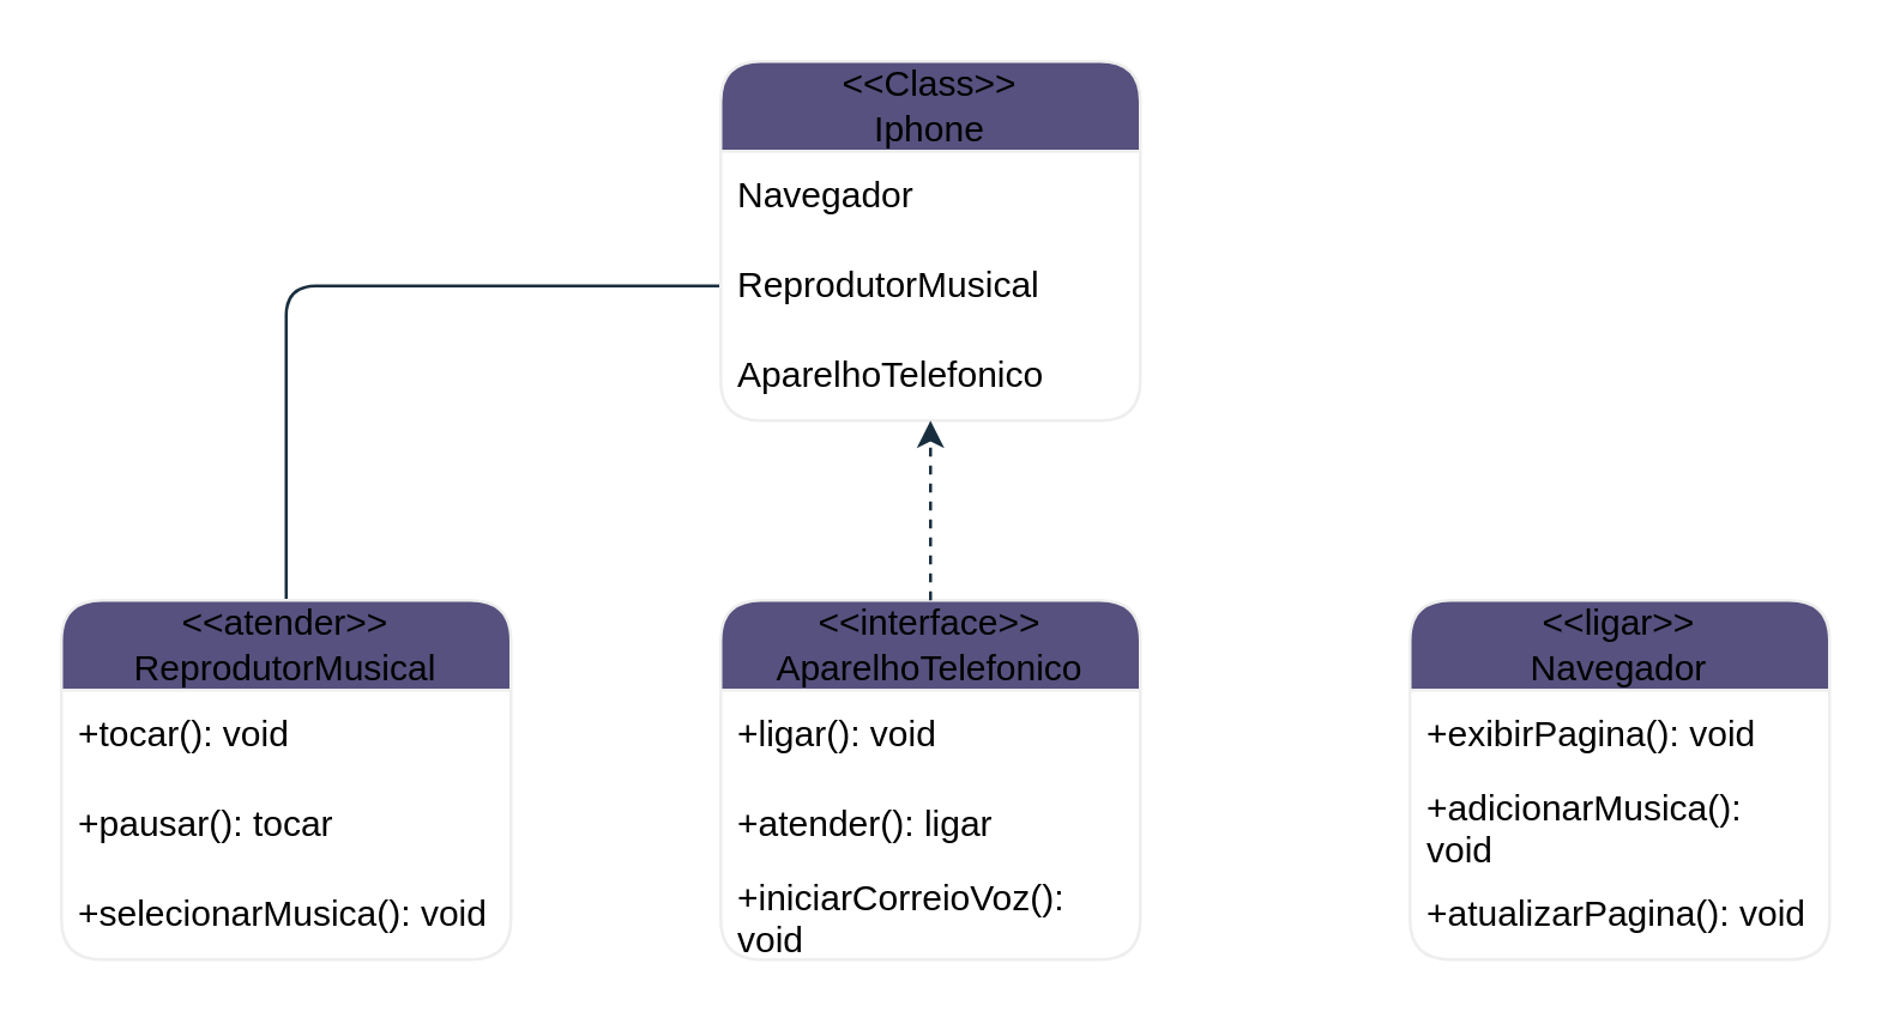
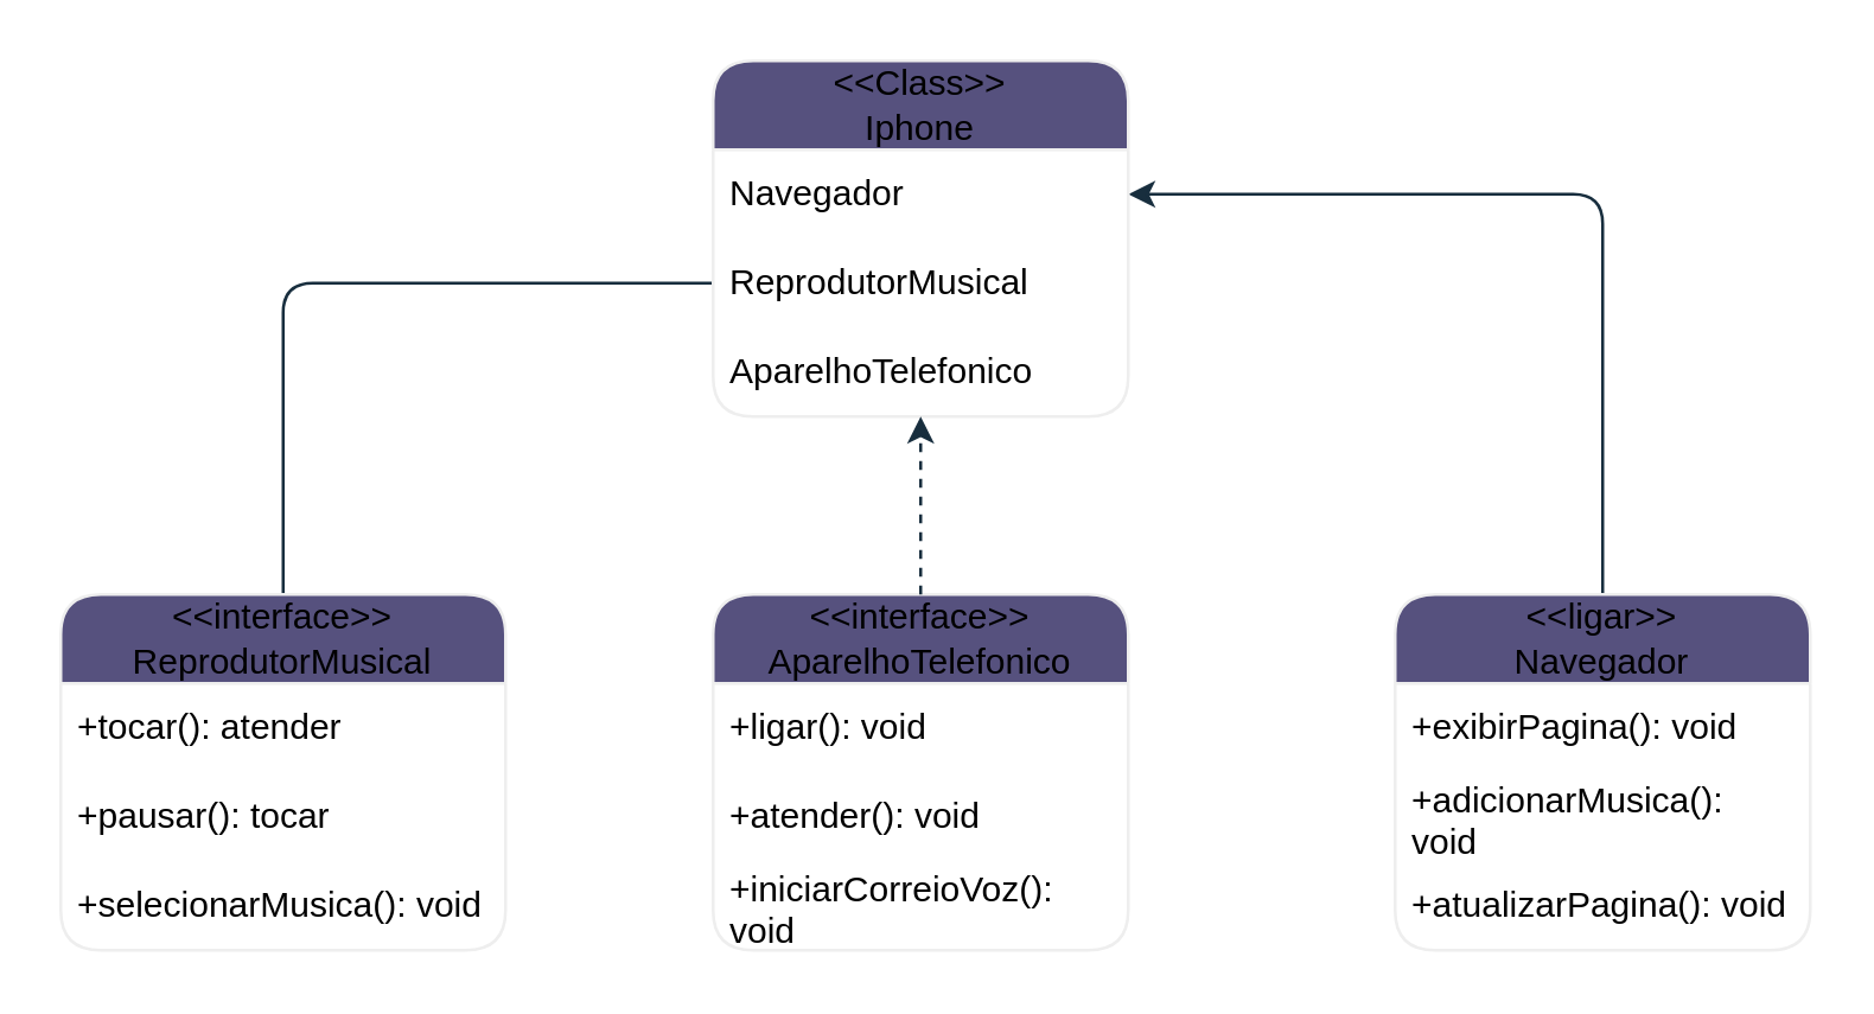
  <mxCell id="0" />
  <mxCell id="1" parent="0" />
+ <mxCell id="2" style="edgeStyle=orthogonalEdgeStyle;rounded=1;orthogonalLoop=1;jettySize=auto;html=1;labelBackgroundColor=none;fontColor=default;strokeColor=#182E3E;" edge="1" parent="1" source="3" target="17"><mxGeometry relative="1" as="geometry" /></mxCell>
  <mxCell id="3" value="&amp;lt;&amp;lt;ligar&amp;gt;&amp;gt;&lt;br style=&quot;border-color: var(--border-color);&quot;&gt;Navegador" style="swimlane;fontStyle=0;childLayout=stackLayout;horizontal=1;startSize=30;horizontalStack=0;resizeParent=1;resizeParentMax=0;resizeLast=0;collapsible=1;marginBottom=0;whiteSpace=wrap;html=1;rounded=1;labelBackgroundColor=none;fillColor=#56517E;strokeColor=#EEEEEE;fontColor=default;" vertex="1" parent="1"><mxGeometry x="470" y="200" width="140" height="120" as="geometry" /></mxCell>
  <mxCell id="4" value="+exibirPagina(): void" style="text;strokeColor=none;fillColor=none;align=left;verticalAlign=middle;spacingLeft=4;spacingRight=4;overflow=hidden;points=[[0,0.5],[1,0.5]];portConstraint=eastwest;rotatable=0;whiteSpace=wrap;html=1;rounded=1;labelBackgroundColor=none;fontColor=default;" vertex="1" parent="3"><mxGeometry y="30" width="140" height="30" as="geometry" /></mxCell>
  <mxCell id="5" value="+adicionarMusica(): void" style="text;strokeColor=none;fillColor=none;align=left;verticalAlign=middle;spacingLeft=4;spacingRight=4;overflow=hidden;points=[[0,0.5],[1,0.5]];portConstraint=eastwest;rotatable=0;whiteSpace=wrap;html=1;rounded=1;labelBackgroundColor=none;fontColor=default;" vertex="1" parent="3"><mxGeometry y="60" width="140" height="30" as="geometry" /></mxCell>
  <mxCell id="6" value="+atualizarPagina(): void" style="text;strokeColor=none;fillColor=none;align=left;verticalAlign=middle;spacingLeft=4;spacingRight=4;overflow=hidden;points=[[0,0.5],[1,0.5]];portConstraint=eastwest;rotatable=0;whiteSpace=wrap;html=1;rounded=1;labelBackgroundColor=none;fontColor=default;" vertex="1" parent="3"><mxGeometry y="90" width="140" height="30" as="geometry" /></mxCell>
  <mxCell id="7" value="&amp;lt;&amp;lt;interface&amp;gt;&amp;gt;&lt;br style=&quot;border-color: var(--border-color);&quot;&gt;AparelhoTelefonico" style="swimlane;fontStyle=0;childLayout=stackLayout;horizontal=1;startSize=30;horizontalStack=0;resizeParent=1;resizeParentMax=0;resizeLast=0;collapsible=1;marginBottom=0;whiteSpace=wrap;html=1;rounded=1;labelBackgroundColor=none;fillColor=#56517E;strokeColor=#EEEEEE;fontColor=default;" vertex="1" parent="1"><mxGeometry x="240" y="200" width="140" height="120" as="geometry"><mxRectangle x="330" y="210" width="150" height="40" as="alternateBounds" /></mxGeometry></mxCell>
  <mxCell id="8" value="+ligar(): void" style="text;strokeColor=none;fillColor=none;align=left;verticalAlign=middle;spacingLeft=4;spacingRight=4;overflow=hidden;points=[[0,0.5],[1,0.5]];portConstraint=eastwest;rotatable=0;whiteSpace=wrap;html=1;rounded=1;labelBackgroundColor=none;fontColor=default;" vertex="1" parent="7"><mxGeometry y="30" width="140" height="30" as="geometry" /></mxCell>
- <mxCell id="9" value="+atender(): ligar" style="text;strokeColor=none;fillColor=none;align=left;verticalAlign=middle;spacingLeft=4;spacingRight=4;overflow=hidden;points=[[0,0.5],[1,0.5]];portConstraint=eastwest;rotatable=0;whiteSpace=wrap;html=1;rounded=1;labelBackgroundColor=none;fontColor=default;" vertex="1" parent="7"><mxGeometry y="60" width="140" height="30" as="geometry" /></mxCell>
+ <mxCell id="9" value="+atender(): void" style="text;strokeColor=none;fillColor=none;align=left;verticalAlign=middle;spacingLeft=4;spacingRight=4;overflow=hidden;points=[[0,0.5],[1,0.5]];portConstraint=eastwest;rotatable=0;whiteSpace=wrap;html=1;rounded=1;labelBackgroundColor=none;fontColor=default;" vertex="1" parent="7"><mxGeometry y="60" width="140" height="30" as="geometry" /></mxCell>
  <mxCell id="10" value="+iniciarCorreioVoz(): void" style="text;strokeColor=none;fillColor=none;align=left;verticalAlign=middle;spacingLeft=4;spacingRight=4;overflow=hidden;points=[[0,0.5],[1,0.5]];portConstraint=eastwest;rotatable=0;whiteSpace=wrap;html=1;rounded=1;labelBackgroundColor=none;fontColor=default;" vertex="1" parent="7"><mxGeometry y="90" width="140" height="30" as="geometry" /></mxCell>
  <mxCell id="11" style="edgeStyle=orthogonalEdgeStyle;rounded=1;orthogonalLoop=1;jettySize=auto;html=1;entryX=0;entryY=0.5;entryDx=0;entryDy=0;labelBackgroundColor=none;fontColor=default;strokeColor=#182E3E;endArrow=none;" edge="1" parent="1" source="12" target="18"><mxGeometry relative="1" as="geometry" /></mxCell>
- <mxCell id="12" value="&amp;lt;&amp;lt;atender&amp;gt;&amp;gt;&lt;br style=&quot;border-color: var(--border-color);&quot;&gt;ReprodutorMusical" style="swimlane;fontStyle=0;childLayout=stackLayout;horizontal=1;startSize=30;horizontalStack=0;resizeParent=1;resizeParentMax=0;resizeLast=0;collapsible=1;marginBottom=0;whiteSpace=wrap;html=1;rounded=1;labelBackgroundColor=none;fillColor=#56517E;strokeColor=#EEEEEE;fontColor=default;" vertex="1" parent="1"><mxGeometry x="20" y="200" width="150" height="120" as="geometry" /></mxCell>
- <mxCell id="13" value="+tocar(): void" style="text;strokeColor=none;fillColor=none;align=left;verticalAlign=middle;spacingLeft=4;spacingRight=4;overflow=hidden;points=[[0,0.5],[1,0.5]];portConstraint=eastwest;rotatable=0;whiteSpace=wrap;html=1;rounded=1;labelBackgroundColor=none;fontColor=default;" vertex="1" parent="12"><mxGeometry y="30" width="150" height="30" as="geometry" /></mxCell>
+ <mxCell id="12" value="&amp;lt;&amp;lt;interface&amp;gt;&amp;gt;&lt;br style=&quot;border-color: var(--border-color);&quot;&gt;ReprodutorMusical" style="swimlane;fontStyle=0;childLayout=stackLayout;horizontal=1;startSize=30;horizontalStack=0;resizeParent=1;resizeParentMax=0;resizeLast=0;collapsible=1;marginBottom=0;whiteSpace=wrap;html=1;rounded=1;labelBackgroundColor=none;fillColor=#56517E;strokeColor=#EEEEEE;fontColor=default;" vertex="1" parent="1"><mxGeometry x="20" y="200" width="150" height="120" as="geometry" /></mxCell>
+ <mxCell id="13" value="+tocar(): atender" style="text;strokeColor=none;fillColor=none;align=left;verticalAlign=middle;spacingLeft=4;spacingRight=4;overflow=hidden;points=[[0,0.5],[1,0.5]];portConstraint=eastwest;rotatable=0;whiteSpace=wrap;html=1;rounded=1;labelBackgroundColor=none;fontColor=default;" vertex="1" parent="12"><mxGeometry y="30" width="150" height="30" as="geometry" /></mxCell>
  <mxCell id="14" value="+pausar(): tocar" style="text;strokeColor=none;fillColor=none;align=left;verticalAlign=middle;spacingLeft=4;spacingRight=4;overflow=hidden;points=[[0,0.5],[1,0.5]];portConstraint=eastwest;rotatable=0;whiteSpace=wrap;html=1;rounded=1;labelBackgroundColor=none;fontColor=default;" vertex="1" parent="12"><mxGeometry y="60" width="150" height="30" as="geometry" /></mxCell>
  <mxCell id="15" value="+selecionarMusica(): void" style="text;strokeColor=none;fillColor=none;align=left;verticalAlign=middle;spacingLeft=4;spacingRight=4;overflow=hidden;points=[[0,0.5],[1,0.5]];portConstraint=eastwest;rotatable=0;whiteSpace=wrap;html=1;rounded=1;labelBackgroundColor=none;fontColor=default;" vertex="1" parent="12"><mxGeometry y="90" width="150" height="30" as="geometry" /></mxCell>
  <mxCell id="16" value="&amp;lt;&amp;lt;Class&amp;gt;&amp;gt;&lt;br&gt;Iphone" style="swimlane;fontStyle=0;childLayout=stackLayout;horizontal=1;startSize=30;horizontalStack=0;resizeParent=1;resizeParentMax=0;resizeLast=0;collapsible=1;marginBottom=0;whiteSpace=wrap;html=1;rounded=1;labelBackgroundColor=none;fillColor=#56517E;strokeColor=#EEEEEE;fontColor=default;" vertex="1" parent="1"><mxGeometry x="240" y="20" width="140" height="120" as="geometry" /></mxCell>
  <mxCell id="17" value="Navegador" style="text;strokeColor=none;fillColor=none;align=left;verticalAlign=middle;spacingLeft=4;spacingRight=4;overflow=hidden;points=[[0,0.5],[1,0.5]];portConstraint=eastwest;rotatable=0;whiteSpace=wrap;html=1;rounded=1;labelBackgroundColor=none;fontColor=default;" vertex="1" parent="16"><mxGeometry y="30" width="140" height="30" as="geometry" /></mxCell>
  <mxCell id="18" value="ReprodutorMusical" style="text;strokeColor=none;fillColor=none;align=left;verticalAlign=middle;spacingLeft=4;spacingRight=4;overflow=hidden;points=[[0,0.5],[1,0.5]];portConstraint=eastwest;rotatable=0;whiteSpace=wrap;html=1;rounded=1;labelBackgroundColor=none;fontColor=default;" vertex="1" parent="16"><mxGeometry y="60" width="140" height="30" as="geometry" /></mxCell>
  <mxCell id="19" value="AparelhoTelefonico" style="text;strokeColor=none;fillColor=none;align=left;verticalAlign=middle;spacingLeft=4;spacingRight=4;overflow=hidden;points=[[0,0.5],[1,0.5]];portConstraint=eastwest;rotatable=0;whiteSpace=wrap;html=1;rounded=1;labelBackgroundColor=none;fontColor=default;" vertex="1" parent="16"><mxGeometry y="90" width="140" height="30" as="geometry" /></mxCell>
  <mxCell id="20" style="edgeStyle=orthogonalEdgeStyle;rounded=1;orthogonalLoop=1;jettySize=auto;html=1;entryX=0.5;entryY=1;entryDx=0;entryDy=0;entryPerimeter=0;labelBackgroundColor=none;fontColor=default;strokeColor=#182E3E;dashed=1;" edge="1" parent="1" source="7" target="19"><mxGeometry relative="1" as="geometry" /></mxCell>
